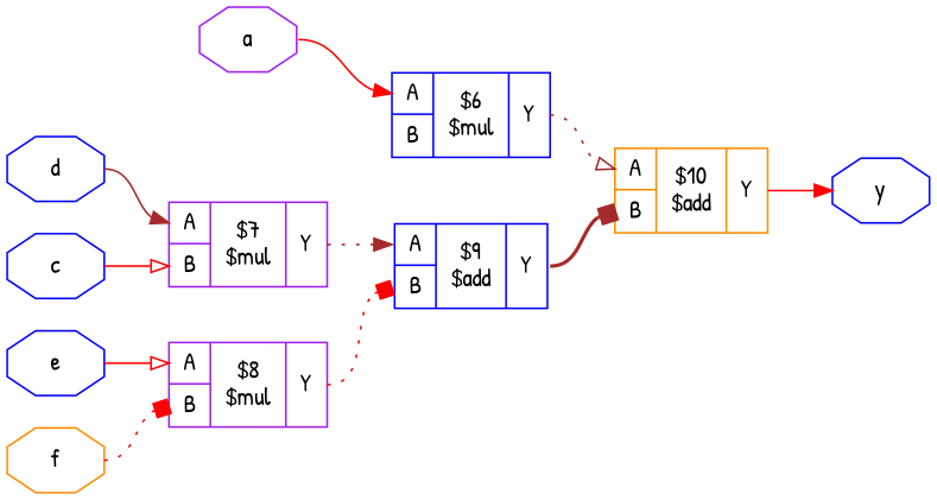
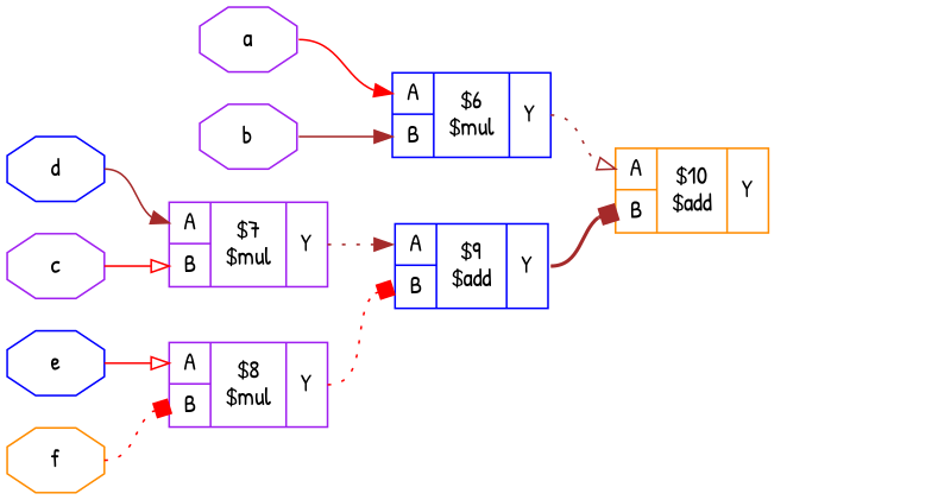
  digraph {
    fontname="Patrick Hand"
    rankdir=LR
    remincross=true
    node [color=blue fontcolor=black fontname="Patrick Hand" shape=octagon]
    edge [arrowhead=normal color=red fontcolor=black fontname="Patrick Hand" headport="p12:w" style=solid tailport=e]
    n1 [color=purple label=a]
    n2 [label="{{<p12> A|<p13> B}|$6\n$mul|{<p14> Y}}" shape=record fontcolor=""]
    n3 [color=darkorange label="{{<p12> A|<p13> B}|$10\n$add|{<p14> Y}}" shape=record fontcolor=""]
-   n5 [label=c]
+   n4 [color=purple label=b]
+   n5 [color=purple label=c]
    n6 [color=purple label="{{<p12> A|<p13> B}|$7\n$mul|{<p14> Y}}" shape=record fontcolor=""]
    n7 [label="{{<p12> A|<p13> B}|$9\n$add|{<p14> Y}}" shape=record fontcolor=""]
    n8 [label=d]
    n9 [label=e]
    n10 [color=purple label="{{<p12> A|<p13> B}|$8\n$mul|{<p14> Y}}" shape=record fontcolor=""]
    n11 [color=darkorange label=f]
-   n12 [label=y]
    n1 -> n2
    n2 -> n3 [arrowhead=onormal color=brown style=dotted tailport="p14:e"]
-   n3 -> n12 [headport=w tailport="p14:e"]
+   n4 -> n2 [color=brown headport="p13:w"]
    n5 -> n6 [arrowhead=onormal headport="p13:w"]
    n6 -> n7 [color=brown style=dotted tailport="p14:e"]
    n7 -> n3 [arrowhead=box color=brown headport="p13:w" style=bold tailport="p14:e"]
    n8 -> n6 [color=brown]
    n9 -> n10 [arrowhead=onormal]
    n10 -> n7 [arrowhead=box headport="p13:w" style=dotted tailport="p14:e"]
    n11 -> n10 [arrowhead=box headport="p13:w" style=dotted]
  }
